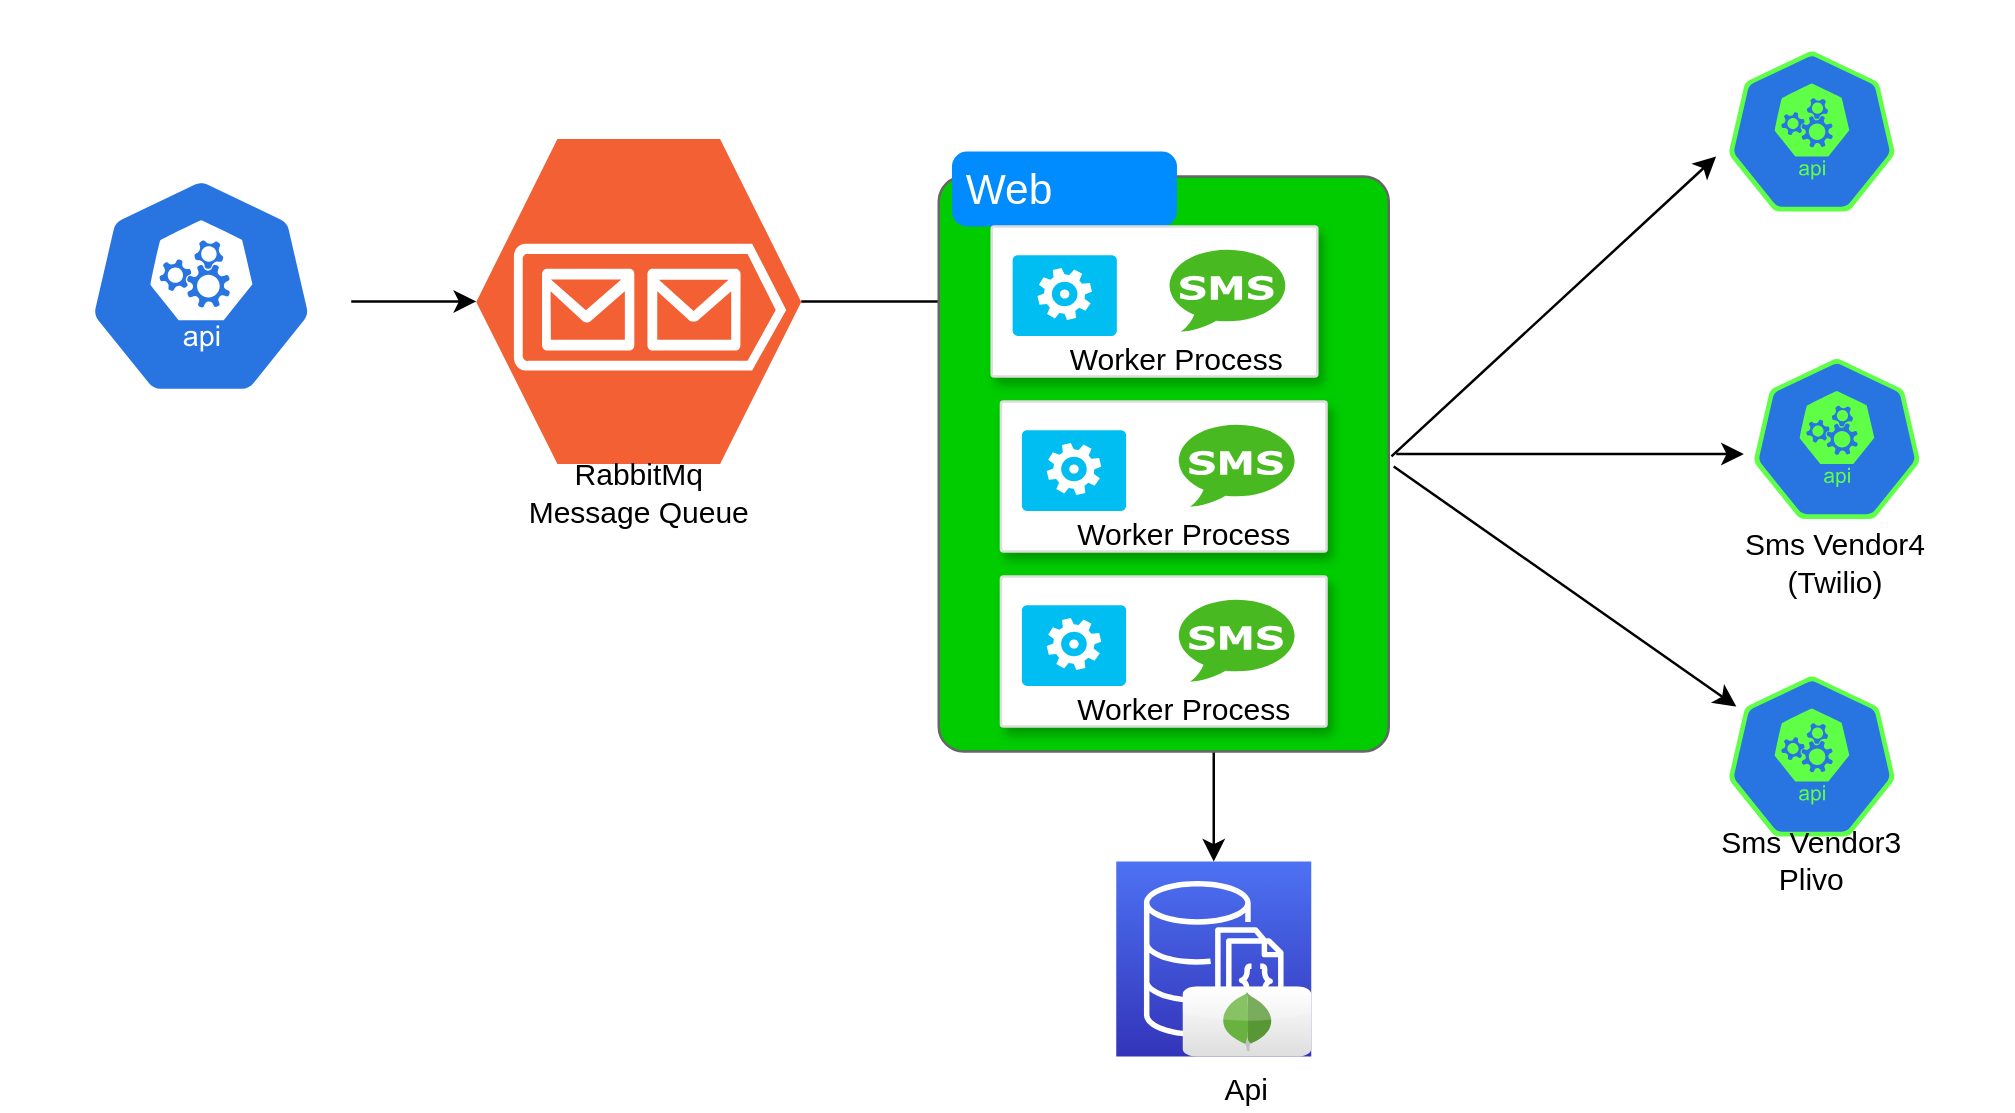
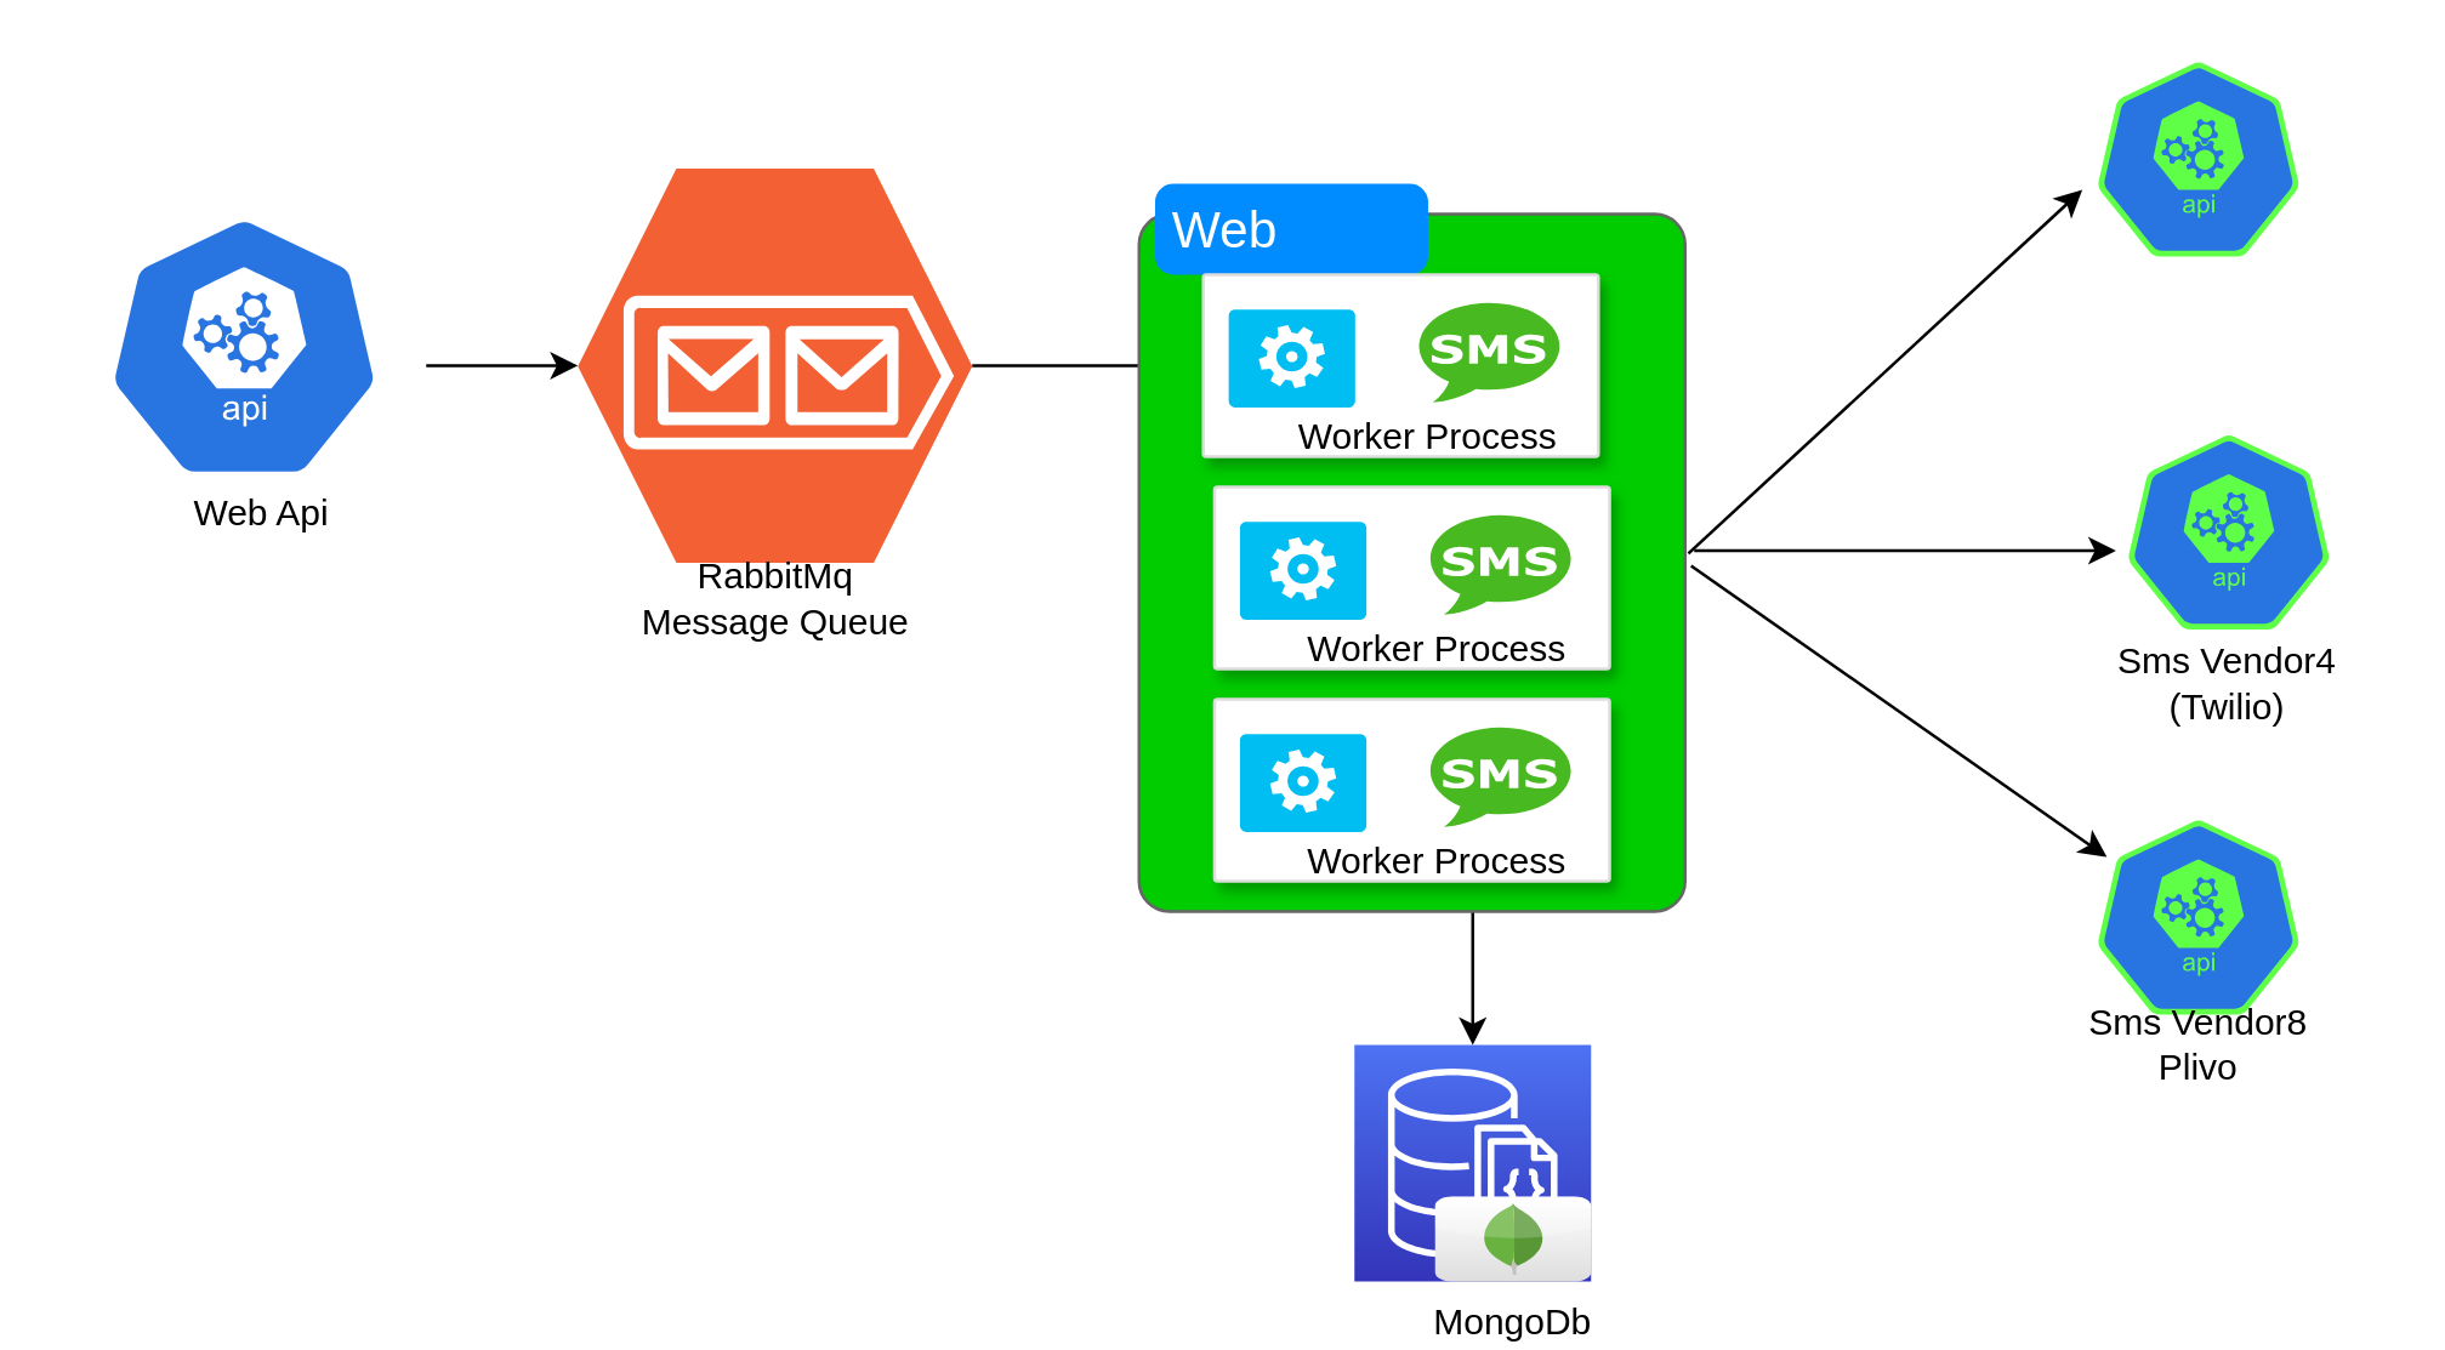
  <mxCell id="0" />
  <mxCell id="1" parent="0" />
  <mxCell id="2" value="" style="endArrow=classic;html=1;entryX=0;entryY=0.5;entryDx=0;entryDy=0;exitX=1;exitY=0.5;exitDx=0;exitDy=0;exitPerimeter=0;" edge="1" parent="1" source="37" target="16"><mxGeometry width="50" height="50" relative="1" as="geometry"><mxPoint x="293.5" y="129" as="sourcePoint" /><mxPoint x="416.966" y="53.05" as="targetPoint" /></mxGeometry></mxCell>
  <mxCell id="3" value="" style="group" vertex="1" connectable="0" parent="1"><mxGeometry x="446" y="344" width="78" height="78" as="geometry" /></mxCell>
  <mxCell id="4" value="" style="outlineConnect=0;fontColor=#232F3E;gradientColor=#4D72F3;gradientDirection=north;fillColor=#3334B9;strokeColor=#ffffff;dashed=0;verticalLabelPosition=bottom;verticalAlign=top;align=center;html=1;fontSize=12;fontStyle=0;aspect=fixed;shape=mxgraph.aws4.resourceIcon;resIcon=mxgraph.aws4.documentdb_with_mongodb_compatibility;" vertex="1" parent="3"><mxGeometry width="78" height="78" as="geometry" /></mxCell>
- <mxCell id="5" value="Api" style="dashed=0;outlineConnect=0;html=1;align=center;labelPosition=center;verticalLabelPosition=bottom;verticalAlign=top;shape=mxgraph.webicons.mongodb;gradientColor=#DFDEDE" vertex="1" parent="3"><mxGeometry x="26.6" y="50" width="51.4" height="28" as="geometry" /></mxCell>
+ <mxCell id="5" value="MongoDb" style="dashed=0;outlineConnect=0;html=1;align=center;labelPosition=center;verticalLabelPosition=bottom;verticalAlign=top;shape=mxgraph.webicons.mongodb;gradientColor=#DFDEDE" vertex="1" parent="3"><mxGeometry x="26.6" y="50" width="51.4" height="28" as="geometry" /></mxCell>
  <mxCell id="6" value="" style="group" vertex="1" connectable="0" parent="1"><mxGeometry x="20" y="70" width="120" height="110" as="geometry" /></mxCell>
  <mxCell id="7" value="" style="html=1;dashed=0;whitespace=wrap;fillColor=#2875E2;strokeColor=#ffffff;points=[[0.005,0.63,0],[0.1,0.2,0],[0.9,0.2,0],[0.5,0,0],[0.995,0.63,0],[0.72,0.99,0],[0.5,1,0],[0.28,0.99,0]];shape=mxgraph.kubernetes.icon;prIcon=api" vertex="1" parent="6"><mxGeometry width="120.0" height="87.551" as="geometry" /></mxCell>
+ <mxCell id="8" value="Web Api" style="text;html=1;strokeColor=none;fillColor=none;align=center;verticalAlign=middle;whiteSpace=wrap;rounded=0;" vertex="1" parent="6"><mxGeometry x="21.976" y="87.551" width="87.827" height="22.449" as="geometry" /></mxCell>
  <mxCell id="9" value="" style="endArrow=classic;html=1;entryX=0;entryY=0.5;entryDx=0;entryDy=0;entryPerimeter=0;" edge="1" parent="6" target="37"><mxGeometry width="50" height="50" relative="1" as="geometry"><mxPoint x="120" y="50" as="sourcePoint" /><mxPoint x="168" y="89.796" as="targetPoint" /></mxGeometry></mxCell>
  <mxCell id="10" value="" style="group" vertex="1" connectable="0" parent="1"><mxGeometry x="675" y="20" width="98.5" height="92" as="geometry" /></mxCell>
  <mxCell id="11" value="" style="html=1;dashed=0;whitespace=wrap;fillColor=#2875E2;strokeColor=#60FF47;points=[[0.005,0.63,0],[0.1,0.2,0],[0.9,0.2,0],[0.5,0,0],[0.995,0.63,0],[0.72,0.99,0],[0.5,1,0],[0.28,0.99,0]];shape=mxgraph.kubernetes.icon;prIcon=api" vertex="1" parent="10"><mxGeometry width="98.5" height="64" as="geometry" /></mxCell>
  <mxCell id="12" style="edgeStyle=orthogonalEdgeStyle;rounded=0;orthogonalLoop=1;jettySize=auto;html=1;exitX=0.5;exitY=1;exitDx=0;exitDy=0;" edge="1" parent="1" source="16" target="4"><mxGeometry relative="1" as="geometry" /></mxCell>
  <mxCell id="13" value="" style="group" vertex="1" connectable="0" parent="1"><mxGeometry x="375" y="60" width="180" height="240" as="geometry" /></mxCell>
  <mxCell id="14" value="" style="shape=mxgraph.mockup.containers.marginRect;rectMarginTop=10;strokeColor=#666666;strokeWidth=1;dashed=0;rounded=1;arcSize=5;recursiveResize=0;fillColor=#00CC00;" vertex="1" parent="13"><mxGeometry width="180" height="240" as="geometry" /></mxCell>
  <mxCell id="15" value="Web " style="shape=rect;strokeColor=none;fillColor=#008cff;strokeWidth=1;dashed=0;rounded=1;arcSize=20;fontColor=#ffffff;fontSize=17;spacing=2;spacingTop=-2;align=left;autosize=1;spacingLeft=4;resizeWidth=0;resizeHeight=0;perimeter=none;" vertex="1" parent="14"><mxGeometry x="5.294" width="90" height="30" as="geometry" /></mxCell>
  <mxCell id="16" value="" style="strokeColor=#dddddd;shadow=1;strokeWidth=1;rounded=1;absoluteArcSize=1;arcSize=2;" vertex="1" parent="14"><mxGeometry x="21.176" y="30" width="130.235" height="60" as="geometry" /></mxCell>
  <mxCell id="17" value="" style="dashed=0;outlineConnect=0;html=1;align=center;labelPosition=center;verticalLabelPosition=bottom;verticalAlign=top;shape=mxgraph.weblogos.sms;fillColor=#48B921;strokeColor=none" vertex="1" parent="16"><mxGeometry x="71.037" y="8.418" width="46.411" height="33.67" as="geometry" /></mxCell>
  <mxCell id="18" value="" style="verticalLabelPosition=bottom;html=1;verticalAlign=top;align=center;strokeColor=none;fillColor=#00BEF2;shape=mxgraph.azure.worker_role;" vertex="1" parent="16"><mxGeometry x="8.348" y="11.515" width="41.742" height="32.323" as="geometry" /></mxCell>
  <mxCell id="19" value="Worker Process" style="text;html=1;align=center;verticalAlign=middle;resizable=0;points=[];autosize=1;" vertex="1" parent="16"><mxGeometry x="23.376" y="43.838" width="100" height="20" as="geometry" /></mxCell>
  <mxCell id="20" value="" style="strokeColor=#dddddd;shadow=1;strokeWidth=1;rounded=1;absoluteArcSize=1;arcSize=2;" vertex="1" parent="13"><mxGeometry x="24.882" y="100" width="130.235" height="60" as="geometry" /></mxCell>
  <mxCell id="21" value="" style="dashed=0;outlineConnect=0;html=1;align=center;labelPosition=center;verticalLabelPosition=bottom;verticalAlign=top;shape=mxgraph.weblogos.sms;fillColor=#48B921;strokeColor=none" vertex="1" parent="20"><mxGeometry x="71.037" y="8.418" width="46.411" height="33.67" as="geometry" /></mxCell>
  <mxCell id="22" value="" style="verticalLabelPosition=bottom;html=1;verticalAlign=top;align=center;strokeColor=none;fillColor=#00BEF2;shape=mxgraph.azure.worker_role;" vertex="1" parent="20"><mxGeometry x="8.348" y="11.515" width="41.742" height="32.323" as="geometry" /></mxCell>
  <mxCell id="23" value="Worker Process" style="text;html=1;align=center;verticalAlign=middle;resizable=0;points=[];autosize=1;" vertex="1" parent="20"><mxGeometry x="23.376" y="43.838" width="100" height="20" as="geometry" /></mxCell>
  <mxCell id="24" value="" style="strokeColor=#dddddd;shadow=1;strokeWidth=1;rounded=1;absoluteArcSize=1;arcSize=2;" vertex="1" parent="13"><mxGeometry x="24.882" y="170" width="130.235" height="60" as="geometry" /></mxCell>
  <mxCell id="25" value="" style="dashed=0;outlineConnect=0;html=1;align=center;labelPosition=center;verticalLabelPosition=bottom;verticalAlign=top;shape=mxgraph.weblogos.sms;fillColor=#48B921;strokeColor=none" vertex="1" parent="24"><mxGeometry x="71.037" y="8.418" width="46.411" height="33.67" as="geometry" /></mxCell>
  <mxCell id="26" value="" style="verticalLabelPosition=bottom;html=1;verticalAlign=top;align=center;strokeColor=none;fillColor=#00BEF2;shape=mxgraph.azure.worker_role;" vertex="1" parent="24"><mxGeometry x="8.348" y="11.515" width="41.742" height="32.323" as="geometry" /></mxCell>
  <mxCell id="27" value="Worker Process" style="text;html=1;align=center;verticalAlign=middle;resizable=0;points=[];autosize=1;" vertex="1" parent="24"><mxGeometry x="23.376" y="43.838" width="100" height="20" as="geometry" /></mxCell>
  <mxCell id="28" value="" style="group" vertex="1" connectable="0" parent="1"><mxGeometry x="685" y="143" width="98.5" height="92" as="geometry" /></mxCell>
  <mxCell id="29" value="" style="html=1;dashed=0;whitespace=wrap;fillColor=#2875E2;strokeColor=#60FF47;points=[[0.005,0.63,0],[0.1,0.2,0],[0.9,0.2,0],[0.5,0,0],[0.995,0.63,0],[0.72,0.99,0],[0.5,1,0],[0.28,0.99,0]];shape=mxgraph.kubernetes.icon;prIcon=api" vertex="1" parent="28"><mxGeometry width="98.5" height="64" as="geometry" /></mxCell>
  <mxCell id="30" value="Sms Vendor4 (Twilio)" style="text;html=1;strokeColor=none;fillColor=none;align=center;verticalAlign=middle;whiteSpace=wrap;rounded=0;" vertex="1" parent="28"><mxGeometry x="10.352" y="72" width="77.796" height="20" as="geometry" /></mxCell>
  <mxCell id="31" value="" style="html=1;dashed=0;whitespace=wrap;fillColor=#2875E2;strokeColor=#60FF47;points=[[0.005,0.63,0],[0.1,0.2,0],[0.9,0.2,0],[0.5,0,0],[0.995,0.63,0],[0.72,0.99,0],[0.5,1,0],[0.28,0.99,0]];shape=mxgraph.kubernetes.icon;prIcon=api" vertex="1" parent="1"><mxGeometry x="675" y="270" width="98.5" height="64" as="geometry" /></mxCell>
  <mxCell id="32" value="" style="endArrow=classic;html=1;exitX=1.006;exitY=0.508;exitDx=0;exitDy=0;exitPerimeter=0;entryX=0.162;entryY=0.656;entryDx=0;entryDy=0;entryPerimeter=0;" edge="1" parent="1" source="14"><mxGeometry width="50" height="50" relative="1" as="geometry"><mxPoint x="590" y="170" as="sourcePoint" /><mxPoint x="685.957" y="61.984" as="targetPoint" /></mxGeometry></mxCell>
  <mxCell id="33" value="" style="endArrow=classic;html=1;entryX=0.173;entryY=0.594;entryDx=0;entryDy=0;entryPerimeter=0;" edge="1" parent="1"><mxGeometry width="50" height="50" relative="1" as="geometry"><mxPoint x="558" y="181" as="sourcePoint" /><mxPoint x="697.041" y="181.016" as="targetPoint" /></mxGeometry></mxCell>
- <mxCell id="34" value="Sms Vendor3&lt;br&gt;Plivo" style="text;html=1;strokeColor=none;fillColor=none;align=center;verticalAlign=middle;whiteSpace=wrap;rounded=0;" vertex="1" parent="1"><mxGeometry x="685" y="334" width="79.25" height="20" as="geometry" /></mxCell>
+ <mxCell id="34" value="Sms Vendor8&lt;br&gt;Plivo" style="text;html=1;strokeColor=none;fillColor=none;align=center;verticalAlign=middle;whiteSpace=wrap;rounded=0;" vertex="1" parent="1"><mxGeometry x="685" y="334" width="79.25" height="20" as="geometry" /></mxCell>
  <mxCell id="35" value="" style="endArrow=classic;html=1;entryX=0.244;entryY=0.188;entryDx=0;entryDy=0;entryPerimeter=0;exitX=1.011;exitY=0.525;exitDx=0;exitDy=0;exitPerimeter=0;" edge="1" parent="1" source="14"><mxGeometry width="50" height="50" relative="1" as="geometry"><mxPoint x="620" y="260" as="sourcePoint" /><mxPoint x="694.034" y="282.032" as="targetPoint" /></mxGeometry></mxCell>
  <mxCell id="36" value="" style="group" vertex="1" connectable="0" parent="1"><mxGeometry x="190" y="55" width="130" height="154" as="geometry" /></mxCell>
  <mxCell id="37" value="" style="verticalLabelPosition=bottom;html=1;verticalAlign=top;align=center;strokeColor=none;fillColor=#F26033;shape=mxgraph.azure.storage_queue;" vertex="1" parent="36"><mxGeometry width="130" height="130" as="geometry" /></mxCell>
  <mxCell id="38" value="RabbitMq Message Queue" style="text;html=1;strokeColor=none;fillColor=none;align=center;verticalAlign=middle;whiteSpace=wrap;rounded=0;" vertex="1" parent="36"><mxGeometry x="13.75" y="130" width="102.5" height="24" as="geometry" /></mxCell>
